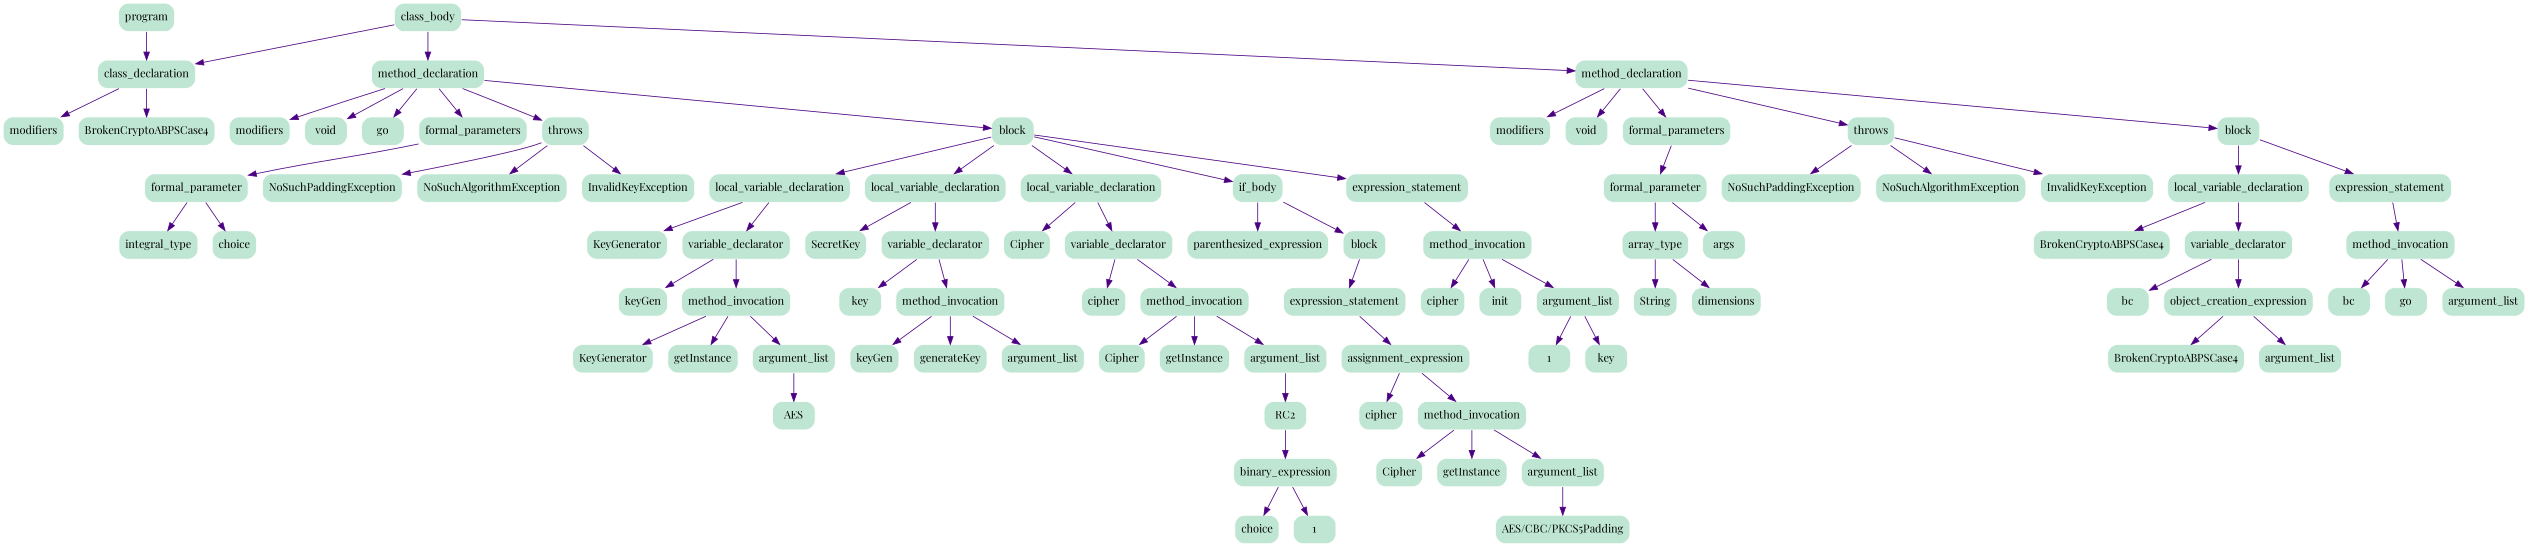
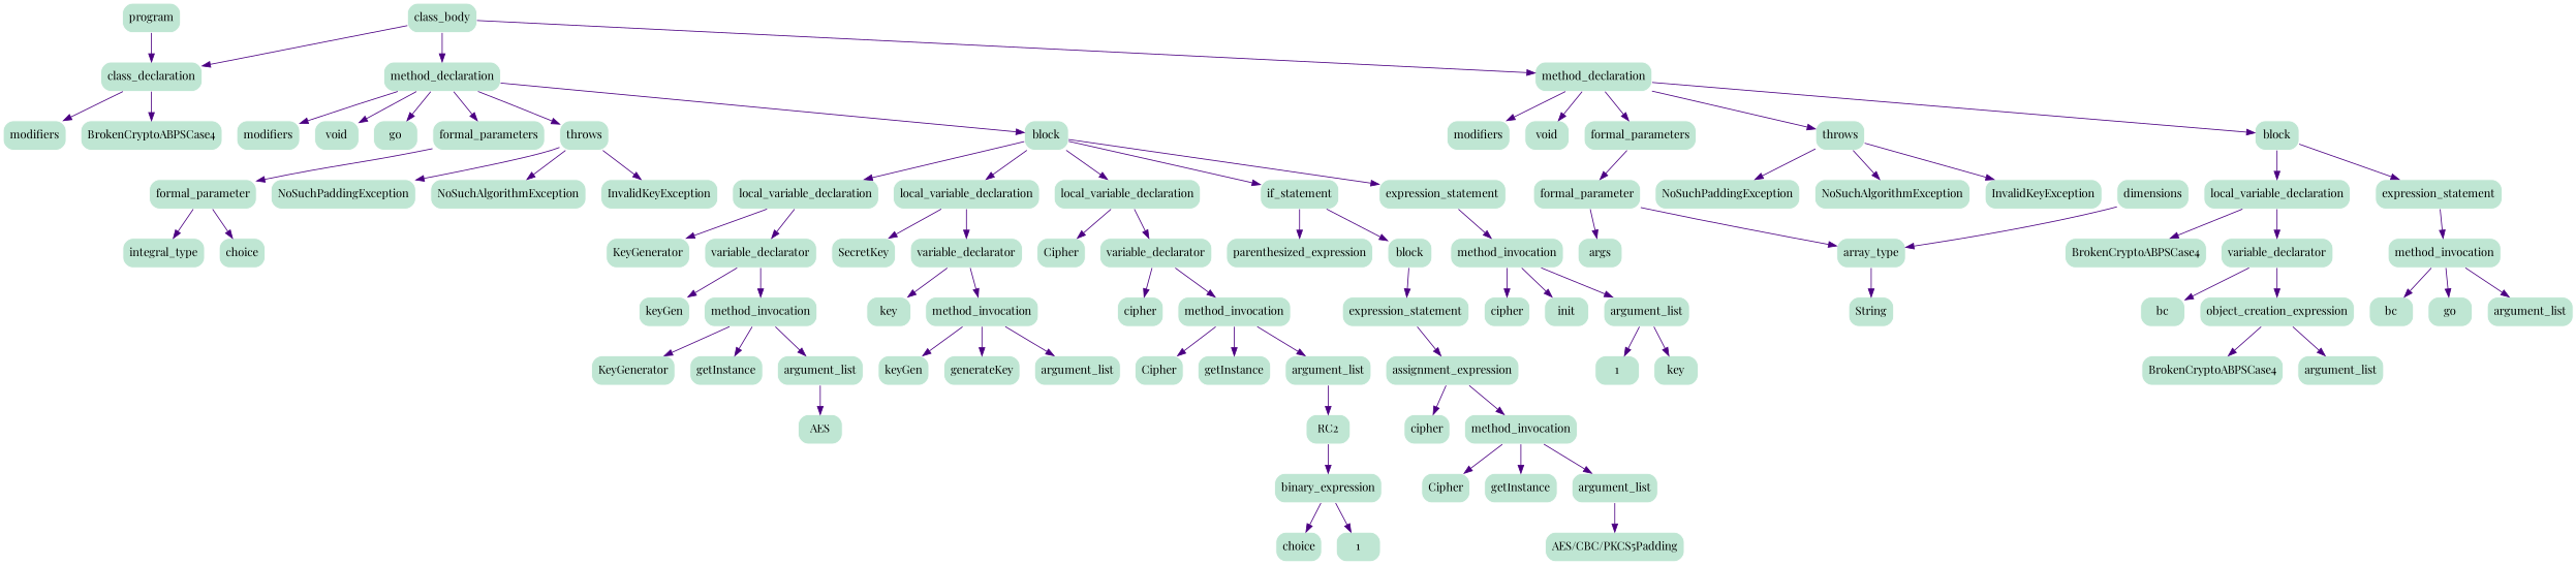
  digraph {
    fontname="Playfair Display"
    node [color=white fillcolor="#BFE6D3" fontname="Playfair Display" node_type=identifier shape=box style="rounded, filled"]
    edge [color=indigo edge_type=AST_edge fontname="Playfair Display" shape=vee]
    n1 [label=program node_type=program]
    n2 [label=class_declaration node_type=class_declaration]
    n3 [label=modifiers node_type=modifiers]
    n4 [label=BrokenCryptoABPSCase4]
    n5 [label=class_body node_type=class_body]
    n6 [label=method_declaration node_type=method_declaration]
    n7 [label=method_declaration node_type=method_declaration]
    n8 [label=modifiers node_type=modifiers]
    n9 [label=void node_type=void_type]
    n10 [label=go]
    n11 [label=formal_parameters node_type=formal_parameters]
    n12 [label=throws node_type=throws]
    n13 [label=block node_type=block]
    n14 [label=modifiers node_type=modifiers]
    n15 [label=void node_type=void_type]
    n16 [label=formal_parameters node_type=formal_parameters]
    n17 [label=throws node_type=throws]
    n18 [label=block node_type=block]
    n19 [label=formal_parameter node_type=formal_parameter]
    n20 [label=NoSuchPaddingException node_type=type_identifier]
    n21 [label=NoSuchAlgorithmException node_type=type_identifier]
    n22 [label=InvalidKeyException node_type=type_identifier]
    n23 [label=local_variable_declaration node_type=local_variable_declaration]
    n24 [label=local_variable_declaration node_type=local_variable_declaration]
    n25 [label=local_variable_declaration node_type=local_variable_declaration]
-   n26 [label=if_body node_type=if_statement]
+   n26 [label=if_statement node_type=if_statement]
    n27 [label=expression_statement node_type=expression_statement]
    n28 [label=integral_type node_type=integral_type]
    n29 [label=choice]
    n30 [label=KeyGenerator node_type=type_identifier]
    n31 [label=variable_declarator node_type=variable_declarator]
    n32 [label=SecretKey node_type=type_identifier]
    n33 [label=variable_declarator node_type=variable_declarator]
    n34 [label=Cipher node_type=type_identifier]
    n35 [label=variable_declarator node_type=variable_declarator]
    n36 [label=parenthesized_expression node_type=parenthesized_expression]
    n37 [label=block node_type=block]
    n38 [label=method_invocation node_type=method_invocation]
    n39 [label=keyGen]
    n40 [label=method_invocation node_type=method_invocation]
    n41 [label=KeyGenerator]
    n42 [label=getInstance]
    n43 [label=argument_list node_type=argument_list]
    n44 [label=AES node_type=string_literal]
    n45 [label=key]
    n46 [label=method_invocation node_type=method_invocation]
    n47 [label=keyGen]
    n48 [label=generateKey]
    n49 [label=argument_list node_type=argument_list]
    n50 [label=cipher]
    n51 [label=method_invocation node_type=method_invocation]
    n52 [label=Cipher]
    n53 [label=getInstance]
    n54 [label=argument_list node_type=argument_list]
    n55 [label=RC2 node_type=string_literal]
    n56 [label=binary_expression node_type=binary_expression]
    n57 [label=expression_statement node_type=expression_statement]
    n58 [label=choice]
    n59 [label=1 node_type=decimal_integer_literal]
    n60 [label=assignment_expression node_type=assignment_expression]
    n61 [label=cipher]
    n62 [label=method_invocation node_type=method_invocation]
    n63 [label=Cipher]
    n64 [label=getInstance]
    n65 [label=argument_list node_type=argument_list]
    n66 [label="AES/CBC/PKCS5Padding" node_type=string_literal]
    n67 [label=cipher]
    n68 [label=init]
    n69 [label=argument_list node_type=argument_list]
    n70 [label=1 node_type=decimal_integer_literal]
    n71 [label=key]
    n72 [label=formal_parameter node_type=formal_parameter]
    n73 [label=NoSuchPaddingException node_type=type_identifier]
    n74 [label=NoSuchAlgorithmException node_type=type_identifier]
    n75 [label=InvalidKeyException node_type=type_identifier]
    n76 [label=local_variable_declaration node_type=local_variable_declaration]
    n77 [label=expression_statement node_type=expression_statement]
    n78 [label=array_type node_type=array_type]
    n79 [label=args]
    n80 [label=String node_type=type_identifier]
    n81 [label=dimensions node_type=dimensions]
    n82 [label=BrokenCryptoABPSCase4 node_type=type_identifier]
    n83 [label=variable_declarator node_type=variable_declarator]
    n84 [label=method_invocation node_type=method_invocation]
    n85 [label=bc]
    n86 [label=object_creation_expression node_type=object_creation_expression]
    n87 [label=BrokenCryptoABPSCase4 node_type=type_identifier]
    n88 [label=argument_list node_type=argument_list]
    n89 [label=bc]
    n90 [label=go]
    n91 [label=argument_list node_type=argument_list]
    n1 -> n2
    n2 -> n3
    n2 -> n4
    n5 -> n2
    n5 -> n6
    n5 -> n7
    n6 -> n8
    n6 -> n9
    n6 -> n10
    n6 -> n11
    n6 -> n12
    n6 -> n13
    n7 -> n14
    n7 -> n15
    n7 -> n16
    n7 -> n17
    n7 -> n18
    n11 -> n19
    n12 -> n20
    n12 -> n21
    n12 -> n22
    n13 -> n23
    n13 -> n24
    n13 -> n25
    n13 -> n26
    n13 -> n27
    n16 -> n72
    n17 -> n73
    n17 -> n74
    n17 -> n75
    n18 -> n76
    n18 -> n77
    n19 -> n28
    n19 -> n29
    n23 -> n30
    n23 -> n31
    n24 -> n32
    n24 -> n33
    n25 -> n34
    n25 -> n35
    n26 -> n36
    n26 -> n37
    n27 -> n38
    n31 -> n39
    n31 -> n40
    n33 -> n45
    n33 -> n46
    n35 -> n50
    n35 -> n51
    n37 -> n57
    n38 -> n67
    n38 -> n68
    n38 -> n69
    n40 -> n41
    n40 -> n42
    n40 -> n43
    n43 -> n44
    n46 -> n47
    n46 -> n48
    n46 -> n49
    n51 -> n52
    n51 -> n53
    n51 -> n54
    n54 -> n55
    n55 -> n56
    n56 -> n58
    n56 -> n59
    n57 -> n60
    n60 -> n61
    n60 -> n62
    n62 -> n63
    n62 -> n64
    n62 -> n65
    n65 -> n66
    n69 -> n70
    n69 -> n71
    n72 -> n78
    n72 -> n79
    n76 -> n82
    n76 -> n83
    n77 -> n84
    n78 -> n80
-   n78 -> n81
+   n81 -> n78
    n83 -> n85
    n83 -> n86
    n84 -> n89
    n84 -> n90
    n84 -> n91
    n86 -> n87
    n86 -> n88
  }
